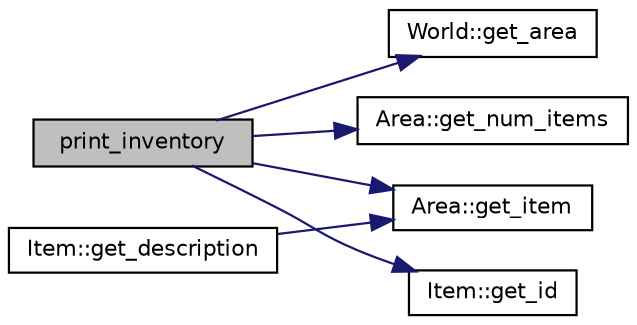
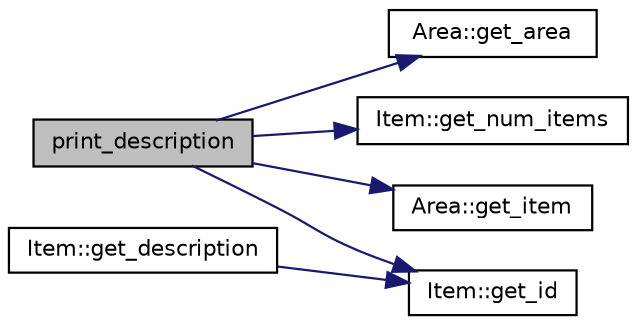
  digraph {
    fontname="DejaVu Sans"
    rankdir=LR
    node [color=black fillcolor=white fontname="DejaVu Sans" fontsize=10 shape=record style=filled]
    edge [color=midnightblue fontname="DejaVu Sans" fontsize=10 labelfontname=Helvetica labelfontsize=10 style=solid]
-   n1 [fillcolor=grey75 fontcolor=black height=0.2 label=print_inventory width=0.4]
-   n2 [height=0.2 label="World::get_area" width=0.4]
-   n3 [height=0.2 label="Area::get_num_items" width=0.4]
+   n1 [fillcolor=grey75 fontcolor=black height=0.2 label=print_description width=0.4]
+   n2 [height=0.2 label="Area::get_area" width=0.4]
+   n3 [height=0.2 label="Item::get_num_items" width=0.4]
    n4 [height=0.2 label="Area::get_item" width=0.4]
    n5 [height=0.2 label="Item::get_id" width=0.4]
    n6 [height=0.2 label="Item::get_description" width=0.4]
    n1 -> n2
    n1 -> n3
    n1 -> n4
    n1 -> n5
-   n6 -> n4
+   n6 -> n5
  }
